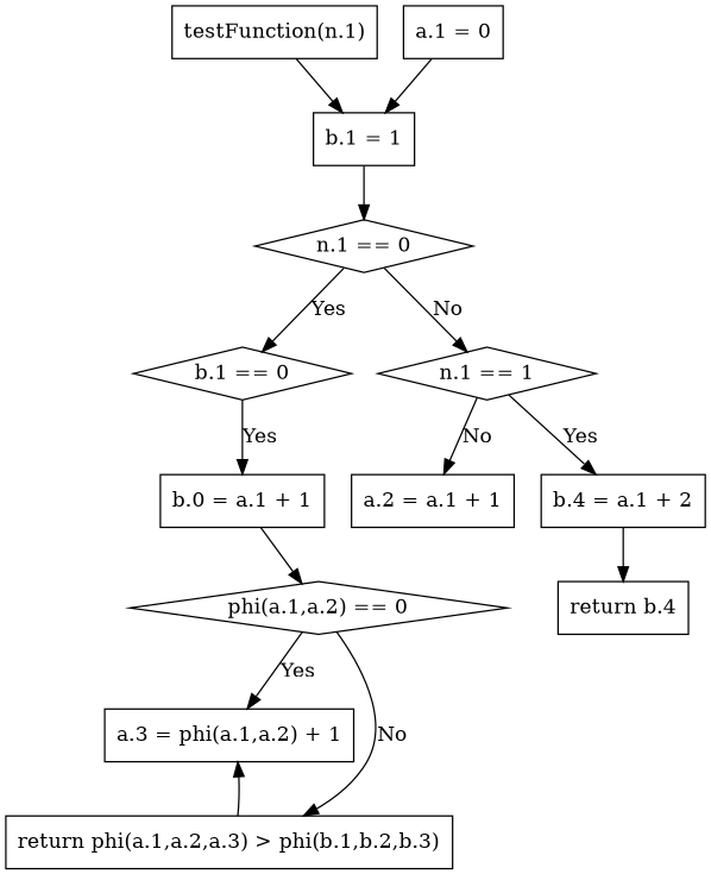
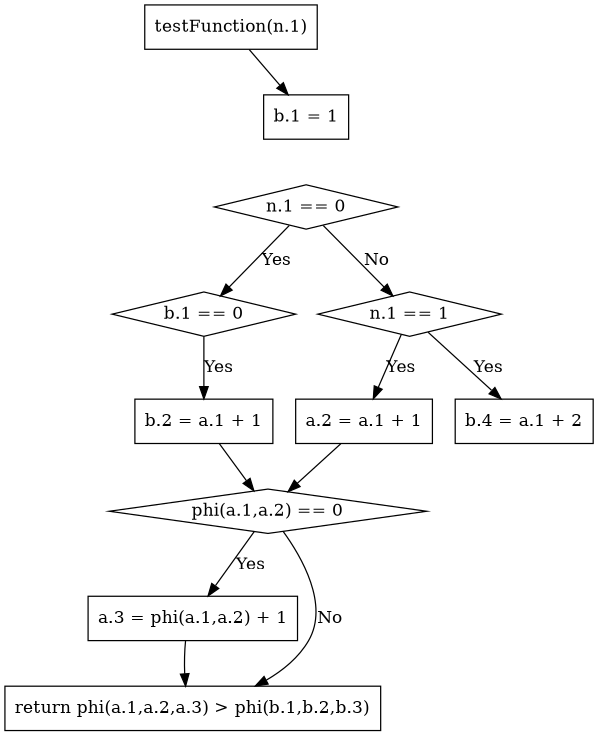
  digraph {
    node [shape=box]
    n1 [label="testFunction(n.1)"]
    n2 [label="b.1 = 1"]
-   n3 [label="a.1 = 0"]
    n4 [label="n.1 == 0" shape=diamond]
    n5 [label="b.1 == 0" shape=diamond]
    n6 [label="n.1 == 1" shape=diamond]
-   n7 [label="b.0 = a.1 + 1"]
+   n7 [label="b.2 = a.1 + 1"]
    n8 [label="b.4 = a.1 + 2"]
    n9 [label="a.2 = a.1 + 1"]
    n10 [label="phi(a.1,a.2) == 0" shape=diamond]
    n11 [label="a.3 = phi(a.1,a.2) + 1"]
    n12 [label="return phi(a.1,a.2,a.3) > phi(b.1,b.2,b.3)"]
-   n13 [label="return b.4"]
    n1 -> n2
-   n2 -> n4
-   n3 -> n2
    n4 -> n5 [label=Yes]
    n4 -> n6 [label=No]
    n5 -> n7 [label=Yes]
    n6 -> n8 [label=Yes]
-   n6 -> n9 [label=No]
+   n6 -> n9 [label=Yes]
    n7 -> n10
-   n8 -> n13
+   n9 -> n10
    n10 -> n11 [label=Yes]
    n10 -> n12 [label=No]
-   n12 -> n11
+   n11 -> n12
  }
